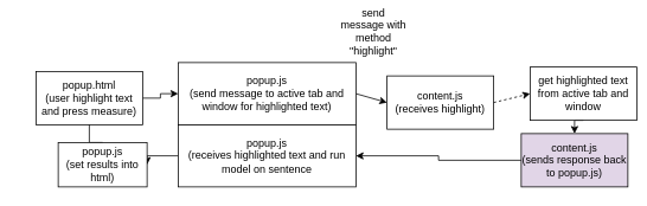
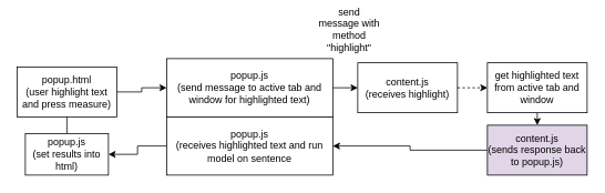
  <mxCell id="0" />
  <mxCell id="1" parent="0" />
  <mxCell id="2" style="edgeStyle=orthogonalEdgeStyle;rounded=0;orthogonalLoop=1;jettySize=auto;html=1;exitX=1;exitY=0.5;exitDx=0;exitDy=0;entryX=0;entryY=0.5;entryDx=0;entryDy=0;" edge="1" parent="1" source="3" target="10"><mxGeometry relative="1" as="geometry" /></mxCell>
- <mxCell id="3" value="popup.html&lt;br&gt;(user highlight text and press measure)" style="rounded=0;whiteSpace=wrap;html=1;" vertex="1" parent="1"><mxGeometry x="40" y="80" width="120" height="60" as="geometry" /></mxCell>
- <mxCell id="4" value="content.js&lt;br&gt;(receives highlight)" style="rounded=0;whiteSpace=wrap;html=1;" vertex="1" parent="1"><mxGeometry x="435" y="85" width="120" height="60" as="geometry" /></mxCell>
+ <mxCell id="3" value="popup.html&lt;br&gt;(user highlight text and press measure)" style="rounded=0;whiteSpace=wrap;html=1;" vertex="1" parent="1"><mxGeometry x="20" y="80" width="120" height="60" as="geometry" /></mxCell>
+ <mxCell id="4" value="content.js&lt;br&gt;(receives highlight)" style="rounded=0;whiteSpace=wrap;html=1;" vertex="1" parent="1"><mxGeometry x="430" y="75" width="120" height="60" as="geometry" /></mxCell>
  <mxCell id="5" value="" style="endArrow=classic;html=1;rounded=0;entryX=0;entryY=0.5;entryDx=0;entryDy=0;exitX=1;exitY=0.5;exitDx=0;exitDy=0;" edge="1" parent="1" source="10" target="4"><mxGeometry width="50" height="50" relative="1" as="geometry"><mxPoint x="250" y="320" as="sourcePoint" /><mxPoint x="460" y="530" as="targetPoint" /></mxGeometry></mxCell>
  <mxCell id="6" value="send message with method &quot;highlight&quot;" style="text;html=1;strokeColor=none;fillColor=none;align=center;verticalAlign=middle;whiteSpace=wrap;rounded=0;" vertex="1" parent="1"><mxGeometry x="380" y="20" width="80" height="30" as="geometry" /></mxCell>
  <mxCell id="7" style="edgeStyle=orthogonalEdgeStyle;rounded=0;orthogonalLoop=1;jettySize=auto;html=1;exitX=0.5;exitY=1;exitDx=0;exitDy=0;entryX=0.5;entryY=0;entryDx=0;entryDy=0;" edge="1" parent="1" source="8" target="14"><mxGeometry relative="1" as="geometry" /></mxCell>
- <mxCell id="8" value="get highlighted text from active tab and window" style="rounded=0;whiteSpace=wrap;html=1;" vertex="1" parent="1"><mxGeometry x="596" y="75" width="120" height="60" as="geometry" /></mxCell>
+ <mxCell id="8" value="get highlighted text from active tab and window" style="rounded=0;whiteSpace=wrap;html=1;" vertex="1" parent="1"><mxGeometry x="586" y="75" width="120" height="60" as="geometry" /></mxCell>
  <mxCell id="9" value="" style="endArrow=classic;html=1;rounded=0;exitX=1;exitY=0.5;exitDx=0;exitDy=0;entryX=0;entryY=0.5;entryDx=0;entryDy=0;dashed=1;" edge="1" parent="1" source="4" target="8"><mxGeometry width="50" height="50" relative="1" as="geometry"><mxPoint x="466" y="325" as="sourcePoint" /><mxPoint x="516" y="275" as="targetPoint" /></mxGeometry></mxCell>
  <mxCell id="10" value="popup.js&lt;br&gt;(send message to active tab and window for highlighted text)" style="rounded=0;whiteSpace=wrap;html=1;" vertex="1" parent="1"><mxGeometry x="200" y="70" width="200" height="70" as="geometry" /></mxCell>
  <mxCell id="11" style="edgeStyle=orthogonalEdgeStyle;rounded=0;orthogonalLoop=1;jettySize=auto;html=1;exitX=0;exitY=0.5;exitDx=0;exitDy=0;entryX=1;entryY=0.5;entryDx=0;entryDy=0;" edge="1" parent="1" source="12" target="16"><mxGeometry relative="1" as="geometry" /></mxCell>
  <mxCell id="12" value="popup.js&lt;br&gt;(receives highlighted text and run model on sentence" style="rounded=0;whiteSpace=wrap;html=1;" vertex="1" parent="1"><mxGeometry x="200" y="140" width="200" height="70" as="geometry" /></mxCell>
  <mxCell id="13" style="edgeStyle=orthogonalEdgeStyle;rounded=0;orthogonalLoop=1;jettySize=auto;html=1;exitX=0;exitY=0.5;exitDx=0;exitDy=0;entryX=1;entryY=0.5;entryDx=0;entryDy=0;" edge="1" parent="1" source="14" target="12"><mxGeometry relative="1" as="geometry" /></mxCell>
  <mxCell id="14" value="content.js&lt;br&gt;(sends response back to popup.js)" style="rounded=0;whiteSpace=wrap;html=1;fillColor=#e1d5e7;" vertex="1" parent="1"><mxGeometry x="586" y="150" width="120" height="60" as="geometry" /></mxCell>
  <mxCell id="15" style="edgeStyle=orthogonalEdgeStyle;rounded=0;orthogonalLoop=1;jettySize=auto;html=1;exitX=0.5;exitY=0;exitDx=0;exitDy=0;entryX=0.5;entryY=1;entryDx=0;entryDy=0;endArrow=none;" edge="1" parent="1" source="16" target="3"><mxGeometry relative="1" as="geometry" /></mxCell>
- <mxCell id="16" value="popup.js&lt;br&gt;(set results into html)" style="rounded=0;whiteSpace=wrap;html=1;" vertex="1" parent="1"><mxGeometry x="65" y="160" width="100" height="50" as="geometry" /></mxCell>
+ <mxCell id="16" value="popup.js&lt;br&gt;(set results into html)" style="rounded=0;whiteSpace=wrap;html=1;" vertex="1" parent="1"><mxGeometry x="30" y="160" width="100" height="50" as="geometry" /></mxCell>
